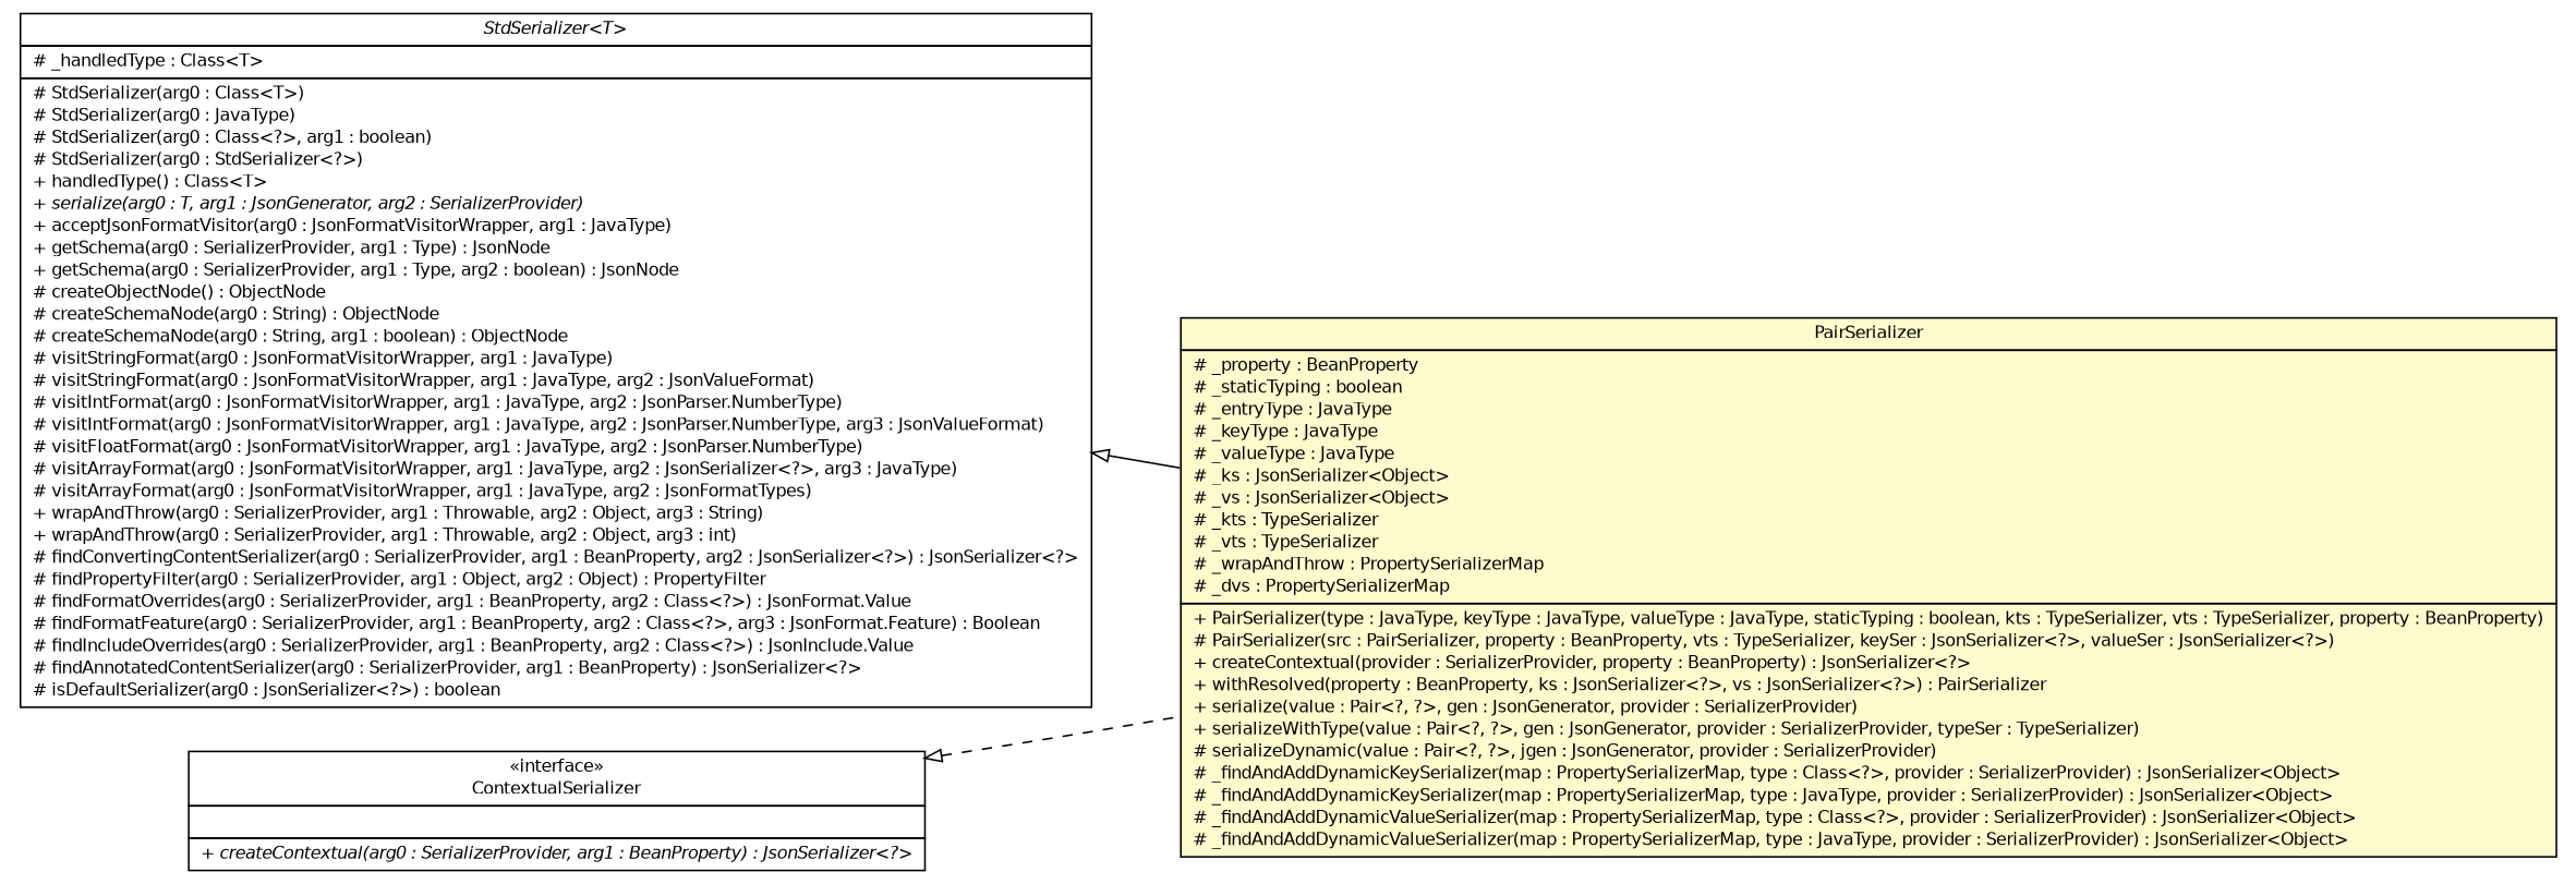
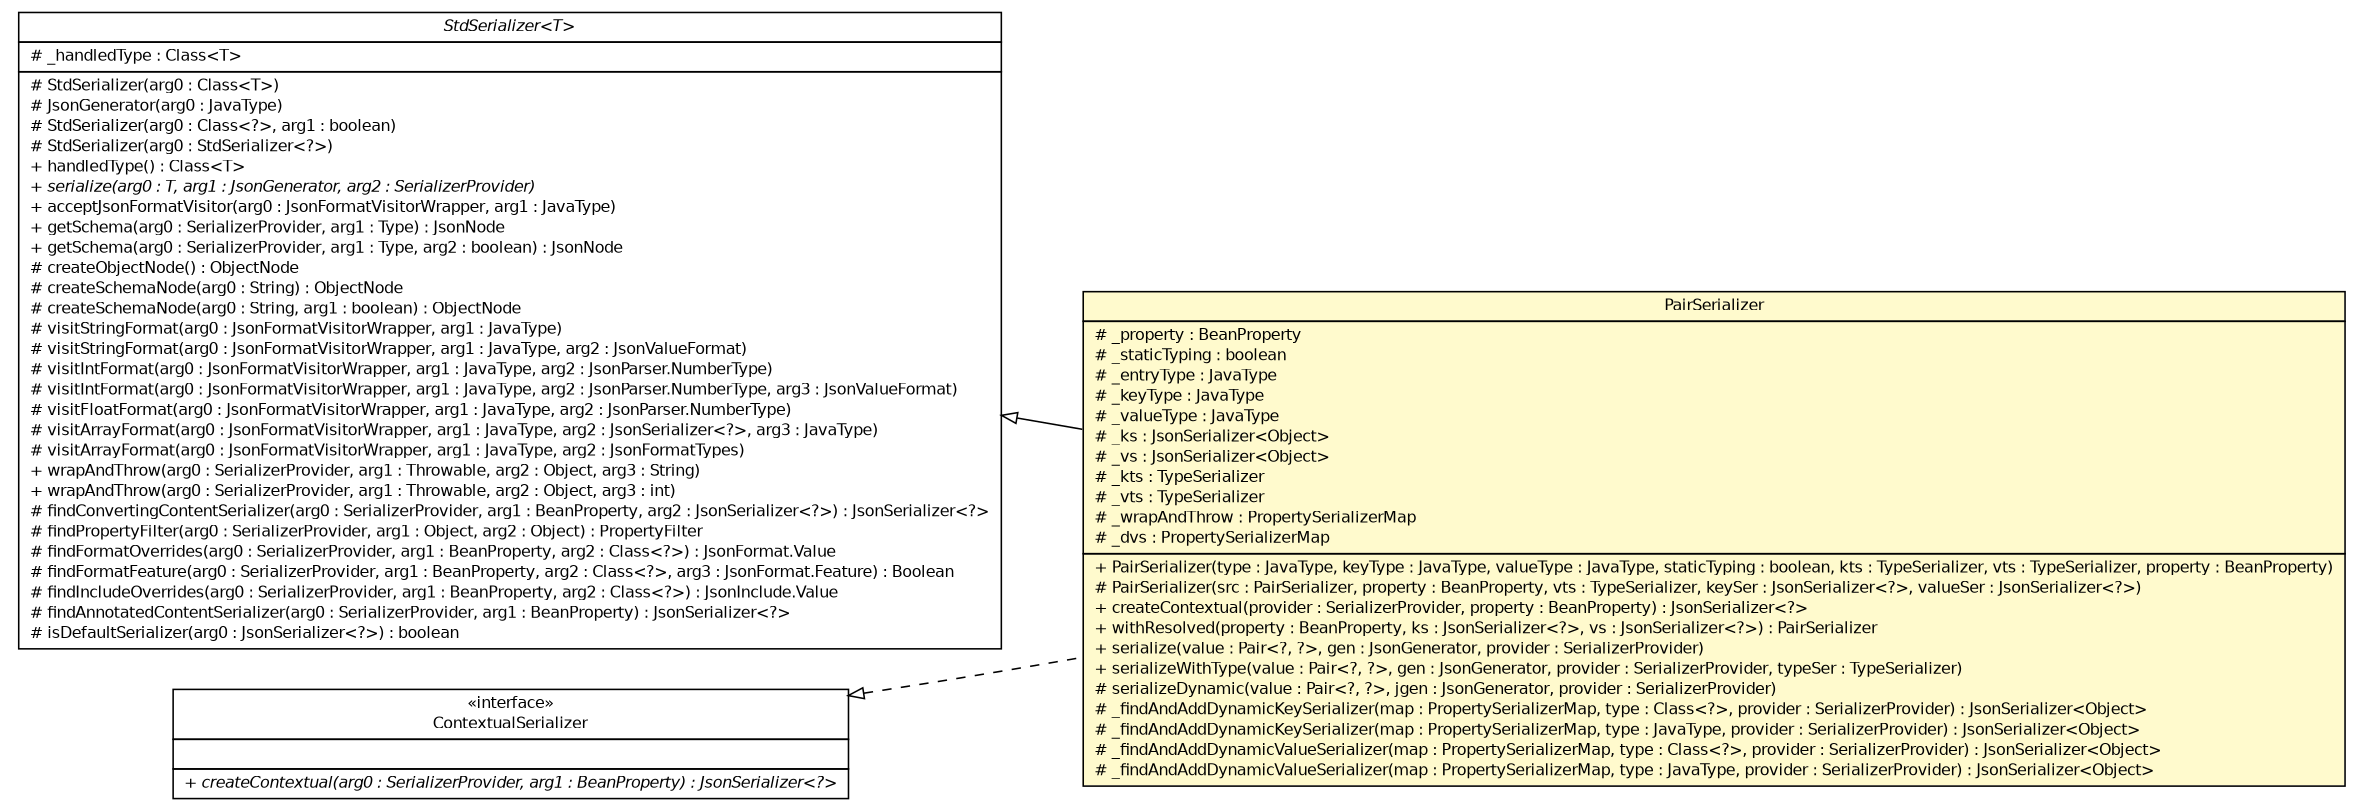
  digraph {
    nodesep=0.25
    rankdir=LR
    ranksep=0.5
    node [fontcolor=black fontname=Helvetica fontsize=10.0 shape=plaintext]
    edge [arrowtail=empty dir=back fontname=Helvetica fontsize=10 headport=p labelfontname=Helvetica labelfontsize=10 tailport=p]
    n1 [label=<<table title="top.infra.jackson2.ser.PairSerializer" border="0" cellborder="1" cellspacing="0" cellpadding="2" port="p" bgcolor="lemonChiffon" href="./PairSerializer.html"> 		<tr><td><table border="0" cellspacing="0" cellpadding="1"> <tr><td align="center" balign="center"> PairSerializer </td></tr> 		</table></td></tr> 		<tr><td><table border="0" cellspacing="0" cellpadding="1"> <tr><td align="left" balign="left"> # _property : BeanProperty </td></tr> <tr><td align="left" balign="left"> # _staticTyping : boolean </td></tr> <tr><td align="left" balign="left"> # _entryType : JavaType </td></tr> <tr><td align="left" balign="left"> # _keyType : JavaType </td></tr> <tr><td align="left" balign="left"> # _valueType : JavaType </td></tr> <tr><td align="left" balign="left"> # _ks : JsonSerializer&lt;Object&gt; </td></tr> <tr><td align="left" balign="left"> # _vs : JsonSerializer&lt;Object&gt; </td></tr> <tr><td align="left" balign="left"> # _kts : TypeSerializer </td></tr> <tr><td align="left" balign="left"> # _vts : TypeSerializer </td></tr> <tr><td align="left" balign="left"> # _wrapAndThrow : PropertySerializerMap </td></tr> <tr><td align="left" balign="left"> # _dvs : PropertySerializerMap </td></tr> 		</table></td></tr> 		<tr><td><table border="0" cellspacing="0" cellpadding="1"> <tr><td align="left" balign="left"> + PairSerializer(type : JavaType, keyType : JavaType, valueType : JavaType, staticTyping : boolean, kts : TypeSerializer, vts : TypeSerializer, property : BeanProperty) </td></tr> <tr><td align="left" balign="left"> # PairSerializer(src : PairSerializer, property : BeanProperty, vts : TypeSerializer, keySer : JsonSerializer&lt;?&gt;, valueSer : JsonSerializer&lt;?&gt;) </td></tr> <tr><td align="left" balign="left"> + createContextual(provider : SerializerProvider, property : BeanProperty) : JsonSerializer&lt;?&gt; </td></tr> <tr><td align="left" balign="left"> + withResolved(property : BeanProperty, ks : JsonSerializer&lt;?&gt;, vs : JsonSerializer&lt;?&gt;) : PairSerializer </td></tr> <tr><td align="left" balign="left"> + serialize(value : Pair&lt;?, ?&gt;, gen : JsonGenerator, provider : SerializerProvider) </td></tr> <tr><td align="left" balign="left"> + serializeWithType(value : Pair&lt;?, ?&gt;, gen : JsonGenerator, provider : SerializerProvider, typeSer : TypeSerializer) </td></tr> <tr><td align="left" balign="left"> # serializeDynamic(value : Pair&lt;?, ?&gt;, jgen : JsonGenerator, provider : SerializerProvider) </td></tr> <tr><td align="left" balign="left"> # _findAndAddDynamicKeySerializer(map : PropertySerializerMap, type : Class&lt;?&gt;, provider : SerializerProvider) : JsonSerializer&lt;Object&gt; </td></tr> <tr><td align="left" balign="left"> # _findAndAddDynamicKeySerializer(map : PropertySerializerMap, type : JavaType, provider : SerializerProvider) : JsonSerializer&lt;Object&gt; </td></tr> <tr><td align="left" balign="left"> # _findAndAddDynamicValueSerializer(map : PropertySerializerMap, type : Class&lt;?&gt;, provider : SerializerProvider) : JsonSerializer&lt;Object&gt; </td></tr> <tr><td align="left" balign="left"> # _findAndAddDynamicValueSerializer(map : PropertySerializerMap, type : JavaType, provider : SerializerProvider) : JsonSerializer&lt;Object&gt; </td></tr> 		</table></td></tr> 		</table>>]
-   n2 [label=<<table title="com.fasterxml.jackson.databind.ser.std.StdSerializer" border="0" cellborder="1" cellspacing="0" cellpadding="2" port="p" href="http://java.sun.com/j2se/1.4.2/docs/api/com/fasterxml/jackson/databind/ser/std/StdSerializer.html"> 		<tr><td><table border="0" cellspacing="0" cellpadding="1"> <tr><td align="center" balign="center"><font face="Helvetica-Oblique"> StdSerializer&lt;T&gt; </font></td></tr> 		</table></td></tr> 		<tr><td><table border="0" cellspacing="0" cellpadding="1"> <tr><td align="left" balign="left"> # _handledType : Class&lt;T&gt; </td></tr> 		</table></td></tr> 		<tr><td><table border="0" cellspacing="0" cellpadding="1"> <tr><td align="left" balign="left"> # StdSerializer(arg0 : Class&lt;T&gt;) </td></tr> <tr><td align="left" balign="left"> # StdSerializer(arg0 : JavaType) </td></tr> <tr><td align="left" balign="left"> # StdSerializer(arg0 : Class&lt;?&gt;, arg1 : boolean) </td></tr> <tr><td align="left" balign="left"> # StdSerializer(arg0 : StdSerializer&lt;?&gt;) </td></tr> <tr><td align="left" balign="left"> + handledType() : Class&lt;T&gt; </td></tr> <tr><td align="left" balign="left"><font face="Helvetica-Oblique" point-size="10.0"> + serialize(arg0 : T, arg1 : JsonGenerator, arg2 : SerializerProvider) </font></td></tr> <tr><td align="left" balign="left"> + acceptJsonFormatVisitor(arg0 : JsonFormatVisitorWrapper, arg1 : JavaType) </td></tr> <tr><td align="left" balign="left"> + getSchema(arg0 : SerializerProvider, arg1 : Type) : JsonNode </td></tr> <tr><td align="left" balign="left"> + getSchema(arg0 : SerializerProvider, arg1 : Type, arg2 : boolean) : JsonNode </td></tr> <tr><td align="left" balign="left"> # createObjectNode() : ObjectNode </td></tr> <tr><td align="left" balign="left"> # createSchemaNode(arg0 : String) : ObjectNode </td></tr> <tr><td align="left" balign="left"> # createSchemaNode(arg0 : String, arg1 : boolean) : ObjectNode </td></tr> <tr><td align="left" balign="left"> # visitStringFormat(arg0 : JsonFormatVisitorWrapper, arg1 : JavaType) </td></tr> <tr><td align="left" balign="left"> # visitStringFormat(arg0 : JsonFormatVisitorWrapper, arg1 : JavaType, arg2 : JsonValueFormat) </td></tr> <tr><td align="left" balign="left"> # visitIntFormat(arg0 : JsonFormatVisitorWrapper, arg1 : JavaType, arg2 : JsonParser.NumberType) </td></tr> <tr><td align="left" balign="left"> # visitIntFormat(arg0 : JsonFormatVisitorWrapper, arg1 : JavaType, arg2 : JsonParser.NumberType, arg3 : JsonValueFormat) </td></tr> <tr><td align="left" balign="left"> # visitFloatFormat(arg0 : JsonFormatVisitorWrapper, arg1 : JavaType, arg2 : JsonParser.NumberType) </td></tr> <tr><td align="left" balign="left"> # visitArrayFormat(arg0 : JsonFormatVisitorWrapper, arg1 : JavaType, arg2 : JsonSerializer&lt;?&gt;, arg3 : JavaType) </td></tr> <tr><td align="left" balign="left"> # visitArrayFormat(arg0 : JsonFormatVisitorWrapper, arg1 : JavaType, arg2 : JsonFormatTypes) </td></tr> <tr><td align="left" balign="left"> + wrapAndThrow(arg0 : SerializerProvider, arg1 : Throwable, arg2 : Object, arg3 : String) </td></tr> <tr><td align="left" balign="left"> + wrapAndThrow(arg0 : SerializerProvider, arg1 : Throwable, arg2 : Object, arg3 : int) </td></tr> <tr><td align="left" balign="left"> # findConvertingContentSerializer(arg0 : SerializerProvider, arg1 : BeanProperty, arg2 : JsonSerializer&lt;?&gt;) : JsonSerializer&lt;?&gt; </td></tr> <tr><td align="left" balign="left"> # findPropertyFilter(arg0 : SerializerProvider, arg1 : Object, arg2 : Object) : PropertyFilter </td></tr> <tr><td align="left" balign="left"> # findFormatOverrides(arg0 : SerializerProvider, arg1 : BeanProperty, arg2 : Class&lt;?&gt;) : JsonFormat.Value </td></tr> <tr><td align="left" balign="left"> # findFormatFeature(arg0 : SerializerProvider, arg1 : BeanProperty, arg2 : Class&lt;?&gt;, arg3 : JsonFormat.Feature) : Boolean </td></tr> <tr><td align="left" balign="left"> # findIncludeOverrides(arg0 : SerializerProvider, arg1 : BeanProperty, arg2 : Class&lt;?&gt;) : JsonInclude.Value </td></tr> <tr><td align="left" balign="left"> # findAnnotatedContentSerializer(arg0 : SerializerProvider, arg1 : BeanProperty) : JsonSerializer&lt;?&gt; </td></tr> <tr><td align="left" balign="left"> # isDefaultSerializer(arg0 : JsonSerializer&lt;?&gt;) : boolean </td></tr> 		</table></td></tr> 		</table>>]
+   n2 [label=<<table title="com.fasterxml.jackson.databind.ser.std.StdSerializer" border="0" cellborder="1" cellspacing="0" cellpadding="2" port="p" href="http://java.sun.com/j2se/1.4.2/docs/api/com/fasterxml/jackson/databind/ser/std/StdSerializer.html"> 		<tr><td><table border="0" cellspacing="0" cellpadding="1"> <tr><td align="center" balign="center"><font face="Helvetica-Oblique"> StdSerializer&lt;T&gt; </font></td></tr> 		</table></td></tr> 		<tr><td><table border="0" cellspacing="0" cellpadding="1"> <tr><td align="left" balign="left"> # _handledType : Class&lt;T&gt; </td></tr> 		</table></td></tr> 		<tr><td><table border="0" cellspacing="0" cellpadding="1"> <tr><td align="left" balign="left"> # StdSerializer(arg0 : Class&lt;T&gt;) </td></tr> <tr><td align="left" balign="left"> # JsonGenerator(arg0 : JavaType) </td></tr> <tr><td align="left" balign="left"> # StdSerializer(arg0 : Class&lt;?&gt;, arg1 : boolean) </td></tr> <tr><td align="left" balign="left"> # StdSerializer(arg0 : StdSerializer&lt;?&gt;) </td></tr> <tr><td align="left" balign="left"> + handledType() : Class&lt;T&gt; </td></tr> <tr><td align="left" balign="left"><font face="Helvetica-Oblique" point-size="10.0"> + serialize(arg0 : T, arg1 : JsonGenerator, arg2 : SerializerProvider) </font></td></tr> <tr><td align="left" balign="left"> + acceptJsonFormatVisitor(arg0 : JsonFormatVisitorWrapper, arg1 : JavaType) </td></tr> <tr><td align="left" balign="left"> + getSchema(arg0 : SerializerProvider, arg1 : Type) : JsonNode </td></tr> <tr><td align="left" balign="left"> + getSchema(arg0 : SerializerProvider, arg1 : Type, arg2 : boolean) : JsonNode </td></tr> <tr><td align="left" balign="left"> # createObjectNode() : ObjectNode </td></tr> <tr><td align="left" balign="left"> # createSchemaNode(arg0 : String) : ObjectNode </td></tr> <tr><td align="left" balign="left"> # createSchemaNode(arg0 : String, arg1 : boolean) : ObjectNode </td></tr> <tr><td align="left" balign="left"> # visitStringFormat(arg0 : JsonFormatVisitorWrapper, arg1 : JavaType) </td></tr> <tr><td align="left" balign="left"> # visitStringFormat(arg0 : JsonFormatVisitorWrapper, arg1 : JavaType, arg2 : JsonValueFormat) </td></tr> <tr><td align="left" balign="left"> # visitIntFormat(arg0 : JsonFormatVisitorWrapper, arg1 : JavaType, arg2 : JsonParser.NumberType) </td></tr> <tr><td align="left" balign="left"> # visitIntFormat(arg0 : JsonFormatVisitorWrapper, arg1 : JavaType, arg2 : JsonParser.NumberType, arg3 : JsonValueFormat) </td></tr> <tr><td align="left" balign="left"> # visitFloatFormat(arg0 : JsonFormatVisitorWrapper, arg1 : JavaType, arg2 : JsonParser.NumberType) </td></tr> <tr><td align="left" balign="left"> # visitArrayFormat(arg0 : JsonFormatVisitorWrapper, arg1 : JavaType, arg2 : JsonSerializer&lt;?&gt;, arg3 : JavaType) </td></tr> <tr><td align="left" balign="left"> # visitArrayFormat(arg0 : JsonFormatVisitorWrapper, arg1 : JavaType, arg2 : JsonFormatTypes) </td></tr> <tr><td align="left" balign="left"> + wrapAndThrow(arg0 : SerializerProvider, arg1 : Throwable, arg2 : Object, arg3 : String) </td></tr> <tr><td align="left" balign="left"> + wrapAndThrow(arg0 : SerializerProvider, arg1 : Throwable, arg2 : Object, arg3 : int) </td></tr> <tr><td align="left" balign="left"> # findConvertingContentSerializer(arg0 : SerializerProvider, arg1 : BeanProperty, arg2 : JsonSerializer&lt;?&gt;) : JsonSerializer&lt;?&gt; </td></tr> <tr><td align="left" balign="left"> # findPropertyFilter(arg0 : SerializerProvider, arg1 : Object, arg2 : Object) : PropertyFilter </td></tr> <tr><td align="left" balign="left"> # findFormatOverrides(arg0 : SerializerProvider, arg1 : BeanProperty, arg2 : Class&lt;?&gt;) : JsonFormat.Value </td></tr> <tr><td align="left" balign="left"> # findFormatFeature(arg0 : SerializerProvider, arg1 : BeanProperty, arg2 : Class&lt;?&gt;, arg3 : JsonFormat.Feature) : Boolean </td></tr> <tr><td align="left" balign="left"> # findIncludeOverrides(arg0 : SerializerProvider, arg1 : BeanProperty, arg2 : Class&lt;?&gt;) : JsonInclude.Value </td></tr> <tr><td align="left" balign="left"> # findAnnotatedContentSerializer(arg0 : SerializerProvider, arg1 : BeanProperty) : JsonSerializer&lt;?&gt; </td></tr> <tr><td align="left" balign="left"> # isDefaultSerializer(arg0 : JsonSerializer&lt;?&gt;) : boolean </td></tr> 		</table></td></tr> 		</table>>]
    n3 [label=<<table title="com.fasterxml.jackson.databind.ser.ContextualSerializer" border="0" cellborder="1" cellspacing="0" cellpadding="2" port="p" href="http://java.sun.com/j2se/1.4.2/docs/api/com/fasterxml/jackson/databind/ser/ContextualSerializer.html"> 		<tr><td><table border="0" cellspacing="0" cellpadding="1"> <tr><td align="center" balign="center"> &#171;interface&#187; </td></tr> <tr><td align="center" balign="center"> ContextualSerializer </td></tr> 		</table></td></tr> 		<tr><td><table border="0" cellspacing="0" cellpadding="1"> <tr><td align="left" balign="left">  </td></tr> 		</table></td></tr> 		<tr><td><table border="0" cellspacing="0" cellpadding="1"> <tr><td align="left" balign="left"><font face="Helvetica-Oblique" point-size="10.0"> + createContextual(arg0 : SerializerProvider, arg1 : BeanProperty) : JsonSerializer&lt;?&gt; </font></td></tr> 		</table></td></tr> 		</table>>]
    n2 -> n1
    n3 -> n1 [style=dashed]
  }
